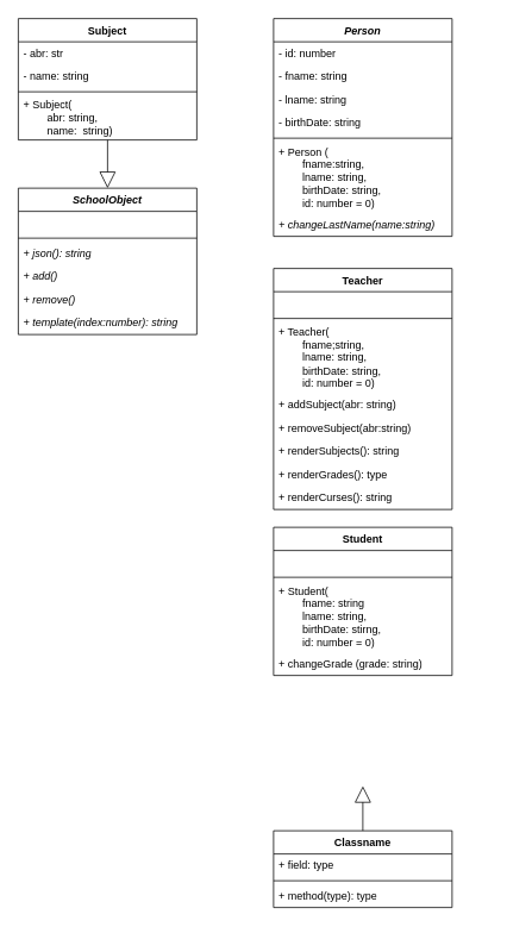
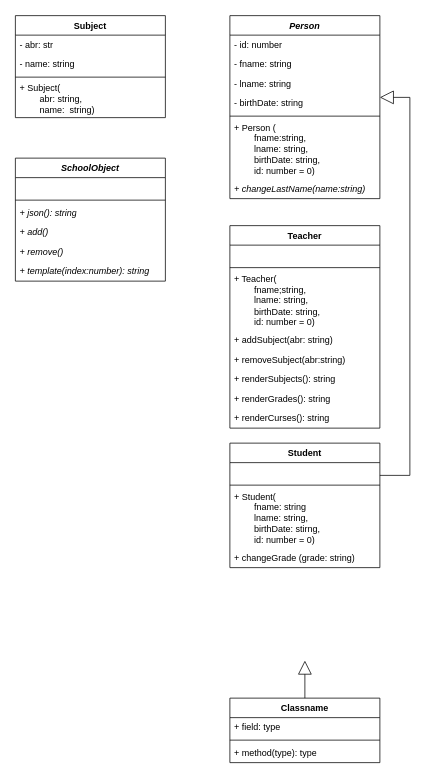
  <mxCell id="0" />
  <mxCell id="1" parent="0" />
  <mxCell id="2" value="Classname" style="swimlane;fontStyle=1;align=center;verticalAlign=top;childLayout=stackLayout;horizontal=1;startSize=26;horizontalStack=0;resizeParent=1;resizeParentMax=0;resizeLast=0;collapsible=1;marginBottom=0;whiteSpace=wrap;html=1;" vertex="1" parent="1"><mxGeometry x="306" y="930" width="200" height="86" as="geometry" /></mxCell>
  <mxCell id="3" value="+ field: type" style="text;strokeColor=none;fillColor=none;align=left;verticalAlign=middle;spacingLeft=4;spacingRight=4;overflow=hidden;rotatable=0;points=[[0,0.5],[1,0.5]];portConstraint=eastwest;whiteSpace=wrap;html=1;" vertex="1" parent="2"><mxGeometry y="26" width="200" height="26" as="geometry" /></mxCell>
  <mxCell id="4" value="" style="line;strokeWidth=1;fillColor=none;align=left;verticalAlign=middle;spacingTop=-1;spacingLeft=3;spacingRight=3;rotatable=0;labelPosition=right;points=[];portConstraint=eastwest;strokeColor=inherit;" vertex="1" parent="2"><mxGeometry y="52" width="200" height="8" as="geometry" /></mxCell>
  <mxCell id="5" value="+ method(type): type" style="text;strokeColor=none;fillColor=none;align=left;verticalAlign=middle;spacingLeft=4;spacingRight=4;overflow=hidden;rotatable=0;points=[[0,0.5],[1,0.5]];portConstraint=eastwest;whiteSpace=wrap;html=1;" vertex="1" parent="2"><mxGeometry y="60" width="200" height="26" as="geometry" /></mxCell>
  <mxCell id="6" value="" style="endArrow=block;endSize=16;endFill=0;html=1;rounded=0;" edge="1" parent="1" source="2"><mxGeometry width="160" relative="1" as="geometry"><mxPoint x="266" y="950" as="sourcePoint" /><mxPoint x="406" y="880" as="targetPoint" /></mxGeometry></mxCell>
  <mxCell id="7" value="SchoolObject" style="swimlane;fontStyle=3;align=center;verticalAlign=top;childLayout=stackLayout;horizontal=1;startSize=26;horizontalStack=0;resizeParent=1;resizeParentMax=0;resizeLast=0;collapsible=1;marginBottom=0;whiteSpace=wrap;html=1;" vertex="1" parent="1"><mxGeometry x="20" y="210" width="200" height="164" as="geometry" /></mxCell>
  <mxCell id="8" value="&amp;nbsp;" style="text;strokeColor=none;fillColor=none;align=left;verticalAlign=middle;spacingLeft=4;spacingRight=4;overflow=hidden;rotatable=0;points=[[0,0.5],[1,0.5]];portConstraint=eastwest;whiteSpace=wrap;html=1;" vertex="1" parent="7"><mxGeometry y="26" width="200" height="26" as="geometry" /></mxCell>
  <mxCell id="9" value="" style="line;strokeWidth=1;fillColor=none;align=left;verticalAlign=middle;spacingTop=-1;spacingLeft=3;spacingRight=3;rotatable=0;labelPosition=right;points=[];portConstraint=eastwest;strokeColor=inherit;" vertex="1" parent="7"><mxGeometry y="52" width="200" height="8" as="geometry" /></mxCell>
  <mxCell id="10" value="+ json(): string" style="text;strokeColor=none;fillColor=none;align=left;verticalAlign=middle;spacingLeft=4;spacingRight=4;overflow=hidden;rotatable=0;points=[[0,0.5],[1,0.5]];portConstraint=eastwest;whiteSpace=wrap;html=1;fontStyle=2" vertex="1" parent="7"><mxGeometry y="60" width="200" height="26" as="geometry" /></mxCell>
  <mxCell id="11" value="+ add()" style="text;strokeColor=none;fillColor=none;align=left;verticalAlign=middle;spacingLeft=4;spacingRight=4;overflow=hidden;rotatable=0;points=[[0,0.5],[1,0.5]];portConstraint=eastwest;whiteSpace=wrap;html=1;fontStyle=2" vertex="1" parent="7"><mxGeometry y="86" width="200" height="26" as="geometry" /></mxCell>
  <mxCell id="12" value="+ remove()" style="text;strokeColor=none;fillColor=none;align=left;verticalAlign=middle;spacingLeft=4;spacingRight=4;overflow=hidden;rotatable=0;points=[[0,0.5],[1,0.5]];portConstraint=eastwest;whiteSpace=wrap;html=1;fontStyle=2" vertex="1" parent="7"><mxGeometry y="112" width="200" height="26" as="geometry" /></mxCell>
  <mxCell id="13" value="+ template(index:number): string" style="text;strokeColor=none;fillColor=none;align=left;verticalAlign=middle;spacingLeft=4;spacingRight=4;overflow=hidden;rotatable=0;points=[[0,0.5],[1,0.5]];portConstraint=eastwest;whiteSpace=wrap;html=1;fontStyle=2" vertex="1" parent="7"><mxGeometry y="138" width="200" height="26" as="geometry" /></mxCell>
  <mxCell id="14" value="Subject" style="swimlane;fontStyle=1;align=center;verticalAlign=top;childLayout=stackLayout;horizontal=1;startSize=26;horizontalStack=0;resizeParent=1;resizeParentMax=0;resizeLast=0;collapsible=1;marginBottom=0;whiteSpace=wrap;html=1;" vertex="1" parent="1"><mxGeometry x="20" y="20" width="200" height="136" as="geometry" /></mxCell>
  <mxCell id="15" value="- abr: str" style="text;strokeColor=none;fillColor=none;align=left;verticalAlign=middle;spacingLeft=4;spacingRight=4;overflow=hidden;rotatable=0;points=[[0,0.5],[1,0.5]];portConstraint=eastwest;whiteSpace=wrap;html=1;" vertex="1" parent="14"><mxGeometry y="26" width="200" height="26" as="geometry" /></mxCell>
  <mxCell id="16" value="- name: string" style="text;strokeColor=none;fillColor=none;align=left;verticalAlign=middle;spacingLeft=4;spacingRight=4;overflow=hidden;rotatable=0;points=[[0,0.5],[1,0.5]];portConstraint=eastwest;whiteSpace=wrap;html=1;" vertex="1" parent="14"><mxGeometry y="52" width="200" height="26" as="geometry" /></mxCell>
  <mxCell id="17" value="" style="line;strokeWidth=1;fillColor=none;align=left;verticalAlign=middle;spacingTop=-1;spacingLeft=3;spacingRight=3;rotatable=0;labelPosition=right;points=[];portConstraint=eastwest;strokeColor=inherit;" vertex="1" parent="14"><mxGeometry y="78" width="200" height="8" as="geometry" /></mxCell>
  <mxCell id="18" value="&lt;div&gt;+ Subject(&lt;/div&gt;&lt;div&gt;&lt;span style=&quot;white-space: pre;&quot;&gt;&#09;&lt;/span&gt;abr: string,&lt;/div&gt;&lt;div&gt;&lt;span style=&quot;white-space: pre;&quot;&gt;&#09;&lt;/span&gt;name:&amp;nbsp; string)&lt;br&gt;&lt;/div&gt;" style="text;strokeColor=none;fillColor=none;align=left;verticalAlign=middle;spacingLeft=4;spacingRight=4;overflow=hidden;rotatable=0;points=[[0,0.5],[1,0.5]];portConstraint=eastwest;whiteSpace=wrap;html=1;" vertex="1" parent="14"><mxGeometry y="86" width="200" height="50" as="geometry" /></mxCell>
- <mxCell id="19" value="" style="endArrow=block;endSize=16;endFill=0;html=1;rounded=0;" edge="1" source="14" parent="1" target="7"><mxGeometry width="160" relative="1" as="geometry"><mxPoint x="-20" y="70" as="sourcePoint" /><mxPoint x="120" y="0" as="targetPoint" /></mxGeometry></mxCell>
  <mxCell id="20" value="Person" style="swimlane;fontStyle=3;align=center;verticalAlign=top;childLayout=stackLayout;horizontal=1;startSize=26;horizontalStack=0;resizeParent=1;resizeParentMax=0;resizeLast=0;collapsible=1;marginBottom=0;whiteSpace=wrap;html=1;" vertex="1" parent="1"><mxGeometry x="306" y="20" width="200" height="244" as="geometry" /></mxCell>
  <mxCell id="21" value="- id: number" style="text;strokeColor=none;fillColor=none;align=left;verticalAlign=middle;spacingLeft=4;spacingRight=4;overflow=hidden;rotatable=0;points=[[0,0.5],[1,0.5]];portConstraint=eastwest;whiteSpace=wrap;html=1;" vertex="1" parent="20"><mxGeometry y="26" width="200" height="26" as="geometry" /></mxCell>
  <mxCell id="22" value="- fname: string" style="text;strokeColor=none;fillColor=none;align=left;verticalAlign=middle;spacingLeft=4;spacingRight=4;overflow=hidden;rotatable=0;points=[[0,0.5],[1,0.5]];portConstraint=eastwest;whiteSpace=wrap;html=1;" vertex="1" parent="20"><mxGeometry y="52" width="200" height="26" as="geometry" /></mxCell>
  <mxCell id="23" value="- lname: string" style="text;strokeColor=none;fillColor=none;align=left;verticalAlign=middle;spacingLeft=4;spacingRight=4;overflow=hidden;rotatable=0;points=[[0,0.5],[1,0.5]];portConstraint=eastwest;whiteSpace=wrap;html=1;" vertex="1" parent="20"><mxGeometry y="78" width="200" height="26" as="geometry" /></mxCell>
  <mxCell id="24" value="- birthDate: string" style="text;strokeColor=none;fillColor=none;align=left;verticalAlign=middle;spacingLeft=4;spacingRight=4;overflow=hidden;rotatable=0;points=[[0,0.5],[1,0.5]];portConstraint=eastwest;whiteSpace=wrap;html=1;" vertex="1" parent="20"><mxGeometry y="104" width="200" height="26" as="geometry" /></mxCell>
  <mxCell id="25" value="" style="line;strokeWidth=1;fillColor=none;align=left;verticalAlign=middle;spacingTop=-1;spacingLeft=3;spacingRight=3;rotatable=0;labelPosition=right;points=[];portConstraint=eastwest;strokeColor=inherit;" vertex="1" parent="20"><mxGeometry y="130" width="200" height="8" as="geometry" /></mxCell>
  <mxCell id="26" value="&lt;div&gt;+ Person (&lt;/div&gt;&lt;div&gt;&lt;span style=&quot;white-space: pre;&quot;&gt;&#09;&lt;/span&gt;fname:string,&lt;/div&gt;&lt;div&gt;&lt;span style=&quot;white-space: pre;&quot;&gt;&#09;&lt;/span&gt;lname: string,&lt;/div&gt;&lt;div&gt;&lt;span style=&quot;white-space: pre;&quot;&gt;&#09;&lt;/span&gt;birthDate: string,&lt;/div&gt;&lt;div&gt;&lt;span style=&quot;white-space: pre;&quot;&gt;&#09;&lt;/span&gt;id: number = 0)&lt;br&gt;&lt;/div&gt;" style="text;strokeColor=none;fillColor=none;align=left;verticalAlign=middle;spacingLeft=4;spacingRight=4;overflow=hidden;rotatable=0;points=[[0,0.5],[1,0.5]];portConstraint=eastwest;whiteSpace=wrap;html=1;" vertex="1" parent="20"><mxGeometry y="138" width="200" height="80" as="geometry" /></mxCell>
  <mxCell id="27" value="+ changeLastName(name:string)" style="text;strokeColor=none;fillColor=none;align=left;verticalAlign=middle;spacingLeft=4;spacingRight=4;overflow=hidden;rotatable=0;points=[[0,0.5],[1,0.5]];portConstraint=eastwest;whiteSpace=wrap;html=1;fontStyle=2" vertex="1" parent="20"><mxGeometry y="218" width="200" height="26" as="geometry" /></mxCell>
  <mxCell id="28" value="Teacher" style="swimlane;fontStyle=1;align=center;verticalAlign=top;childLayout=stackLayout;horizontal=1;startSize=26;horizontalStack=0;resizeParent=1;resizeParentMax=0;resizeLast=0;collapsible=1;marginBottom=0;whiteSpace=wrap;html=1;" vertex="1" parent="1"><mxGeometry x="306" y="300" width="200" height="270" as="geometry" /></mxCell>
  <mxCell id="29" value="&amp;nbsp;" style="text;strokeColor=none;fillColor=none;align=left;verticalAlign=middle;spacingLeft=4;spacingRight=4;overflow=hidden;rotatable=0;points=[[0,0.5],[1,0.5]];portConstraint=eastwest;whiteSpace=wrap;html=1;" vertex="1" parent="28"><mxGeometry y="26" width="200" height="26" as="geometry" /></mxCell>
  <mxCell id="30" value="" style="line;strokeWidth=1;fillColor=none;align=left;verticalAlign=middle;spacingTop=-1;spacingLeft=3;spacingRight=3;rotatable=0;labelPosition=right;points=[];portConstraint=eastwest;strokeColor=inherit;" vertex="1" parent="28"><mxGeometry y="52" width="200" height="8" as="geometry" /></mxCell>
  <mxCell id="31" value="&lt;div&gt;+ Teacher(&lt;/div&gt;&lt;div&gt;&lt;span style=&quot;white-space: pre;&quot;&gt;&#09;&lt;/span&gt;fname;string,&lt;/div&gt;&lt;div&gt;&lt;span style=&quot;white-space: pre;&quot;&gt;&#09;&lt;/span&gt;lname: string,&lt;/div&gt;&lt;div&gt;&lt;span style=&quot;white-space: pre;&quot;&gt;&#09;&lt;/span&gt;birthDate: string,&lt;/div&gt;&lt;div&gt;&lt;span style=&quot;white-space: pre;&quot;&gt;&#09;&lt;/span&gt;id: number = 0)&lt;br&gt;&lt;/div&gt;" style="text;strokeColor=none;fillColor=none;align=left;verticalAlign=middle;spacingLeft=4;spacingRight=4;overflow=hidden;rotatable=0;points=[[0,0.5],[1,0.5]];portConstraint=eastwest;whiteSpace=wrap;html=1;" vertex="1" parent="28"><mxGeometry y="60" width="200" height="80" as="geometry" /></mxCell>
  <mxCell id="32" value="+ addSubject(abr: string)" style="text;strokeColor=none;fillColor=none;align=left;verticalAlign=middle;spacingLeft=4;spacingRight=4;overflow=hidden;rotatable=0;points=[[0,0.5],[1,0.5]];portConstraint=eastwest;whiteSpace=wrap;html=1;" vertex="1" parent="28"><mxGeometry y="140" width="200" height="26" as="geometry" /></mxCell>
  <mxCell id="33" value="+ removeSubject(abr:string)" style="text;strokeColor=none;fillColor=none;align=left;verticalAlign=middle;spacingLeft=4;spacingRight=4;overflow=hidden;rotatable=0;points=[[0,0.5],[1,0.5]];portConstraint=eastwest;whiteSpace=wrap;html=1;" vertex="1" parent="28"><mxGeometry y="166" width="200" height="26" as="geometry" /></mxCell>
  <mxCell id="34" value="+ renderSubjects(): string" style="text;strokeColor=none;fillColor=none;align=left;verticalAlign=middle;spacingLeft=4;spacingRight=4;overflow=hidden;rotatable=0;points=[[0,0.5],[1,0.5]];portConstraint=eastwest;whiteSpace=wrap;html=1;" vertex="1" parent="28"><mxGeometry y="192" width="200" height="26" as="geometry" /></mxCell>
- <mxCell id="35" value="+ renderGrades(): type" style="text;strokeColor=none;fillColor=none;align=left;verticalAlign=middle;spacingLeft=4;spacingRight=4;overflow=hidden;rotatable=0;points=[[0,0.5],[1,0.5]];portConstraint=eastwest;whiteSpace=wrap;html=1;" vertex="1" parent="28"><mxGeometry y="218" width="200" height="26" as="geometry" /></mxCell>
+ <mxCell id="35" value="+ renderGrades(): string" style="text;strokeColor=none;fillColor=none;align=left;verticalAlign=middle;spacingLeft=4;spacingRight=4;overflow=hidden;rotatable=0;points=[[0,0.5],[1,0.5]];portConstraint=eastwest;whiteSpace=wrap;html=1;" vertex="1" parent="28"><mxGeometry y="218" width="200" height="26" as="geometry" /></mxCell>
  <mxCell id="36" value="+ renderCurses(): string" style="text;strokeColor=none;fillColor=none;align=left;verticalAlign=middle;spacingLeft=4;spacingRight=4;overflow=hidden;rotatable=0;points=[[0,0.5],[1,0.5]];portConstraint=eastwest;whiteSpace=wrap;html=1;" vertex="1" parent="28"><mxGeometry y="244" width="200" height="26" as="geometry" /></mxCell>
  <mxCell id="37" value="Student" style="swimlane;fontStyle=1;align=center;verticalAlign=top;childLayout=stackLayout;horizontal=1;startSize=26;horizontalStack=0;resizeParent=1;resizeParentMax=0;resizeLast=0;collapsible=1;marginBottom=0;whiteSpace=wrap;html=1;" vertex="1" parent="1"><mxGeometry x="306" y="590" width="200" height="166" as="geometry" /></mxCell>
  <mxCell id="38" value="&amp;nbsp;" style="text;strokeColor=none;fillColor=none;align=left;verticalAlign=middle;spacingLeft=4;spacingRight=4;overflow=hidden;rotatable=0;points=[[0,0.5],[1,0.5]];portConstraint=eastwest;whiteSpace=wrap;html=1;" vertex="1" parent="37"><mxGeometry y="26" width="200" height="26" as="geometry" /></mxCell>
  <mxCell id="39" value="" style="line;strokeWidth=1;fillColor=none;align=left;verticalAlign=middle;spacingTop=-1;spacingLeft=3;spacingRight=3;rotatable=0;labelPosition=right;points=[];portConstraint=eastwest;strokeColor=inherit;" vertex="1" parent="37"><mxGeometry y="52" width="200" height="8" as="geometry" /></mxCell>
  <mxCell id="40" value="&lt;div&gt;+ Student(&lt;/div&gt;&lt;div&gt;&lt;span style=&quot;white-space: pre;&quot;&gt;&#09;fname: string&lt;/span&gt;&lt;/div&gt;&lt;div&gt;&lt;span style=&quot;white-space: pre;&quot;&gt;&lt;span style=&quot;white-space: pre;&quot;&gt;&#09;&lt;/span&gt;lname: string,&lt;/span&gt;&lt;/div&gt;&lt;div&gt;&lt;span style=&quot;white-space: pre;&quot;&gt;&lt;span style=&quot;white-space: pre;&quot;&gt;&#09;&lt;/span&gt;birthDate: stirng,&lt;/span&gt;&lt;/div&gt;&lt;div&gt;&lt;span style=&quot;white-space: pre;&quot;&gt;&lt;span style=&quot;white-space: pre;&quot;&gt;&#09;&lt;/span&gt;id: number = 0)&lt;br&gt;&lt;/span&gt;&lt;/div&gt;" style="text;strokeColor=none;fillColor=none;align=left;verticalAlign=middle;spacingLeft=4;spacingRight=4;overflow=hidden;rotatable=0;points=[[0,0.5],[1,0.5]];portConstraint=eastwest;whiteSpace=wrap;html=1;" vertex="1" parent="37"><mxGeometry y="60" width="200" height="80" as="geometry" /></mxCell>
  <mxCell id="41" value="+ changeGrade (grade: string)" style="text;strokeColor=none;fillColor=none;align=left;verticalAlign=middle;spacingLeft=4;spacingRight=4;overflow=hidden;rotatable=0;points=[[0,0.5],[1,0.5]];portConstraint=eastwest;whiteSpace=wrap;html=1;" vertex="1" parent="37"><mxGeometry y="140" width="200" height="26" as="geometry" /></mxCell>
+ <mxCell id="42" value="" style="endArrow=block;endSize=16;endFill=0;html=1;rounded=0;edgeStyle=orthogonalEdgeStyle;" edge="1" source="37" parent="1" target="20"><mxGeometry width="160" relative="1" as="geometry"><mxPoint x="266" y="660" as="sourcePoint" /><mxPoint x="256" y="430" as="targetPoint" /><Array as="points"><mxPoint x="546" y="633" /><mxPoint x="546" y="129" /></Array></mxGeometry></mxCell>
